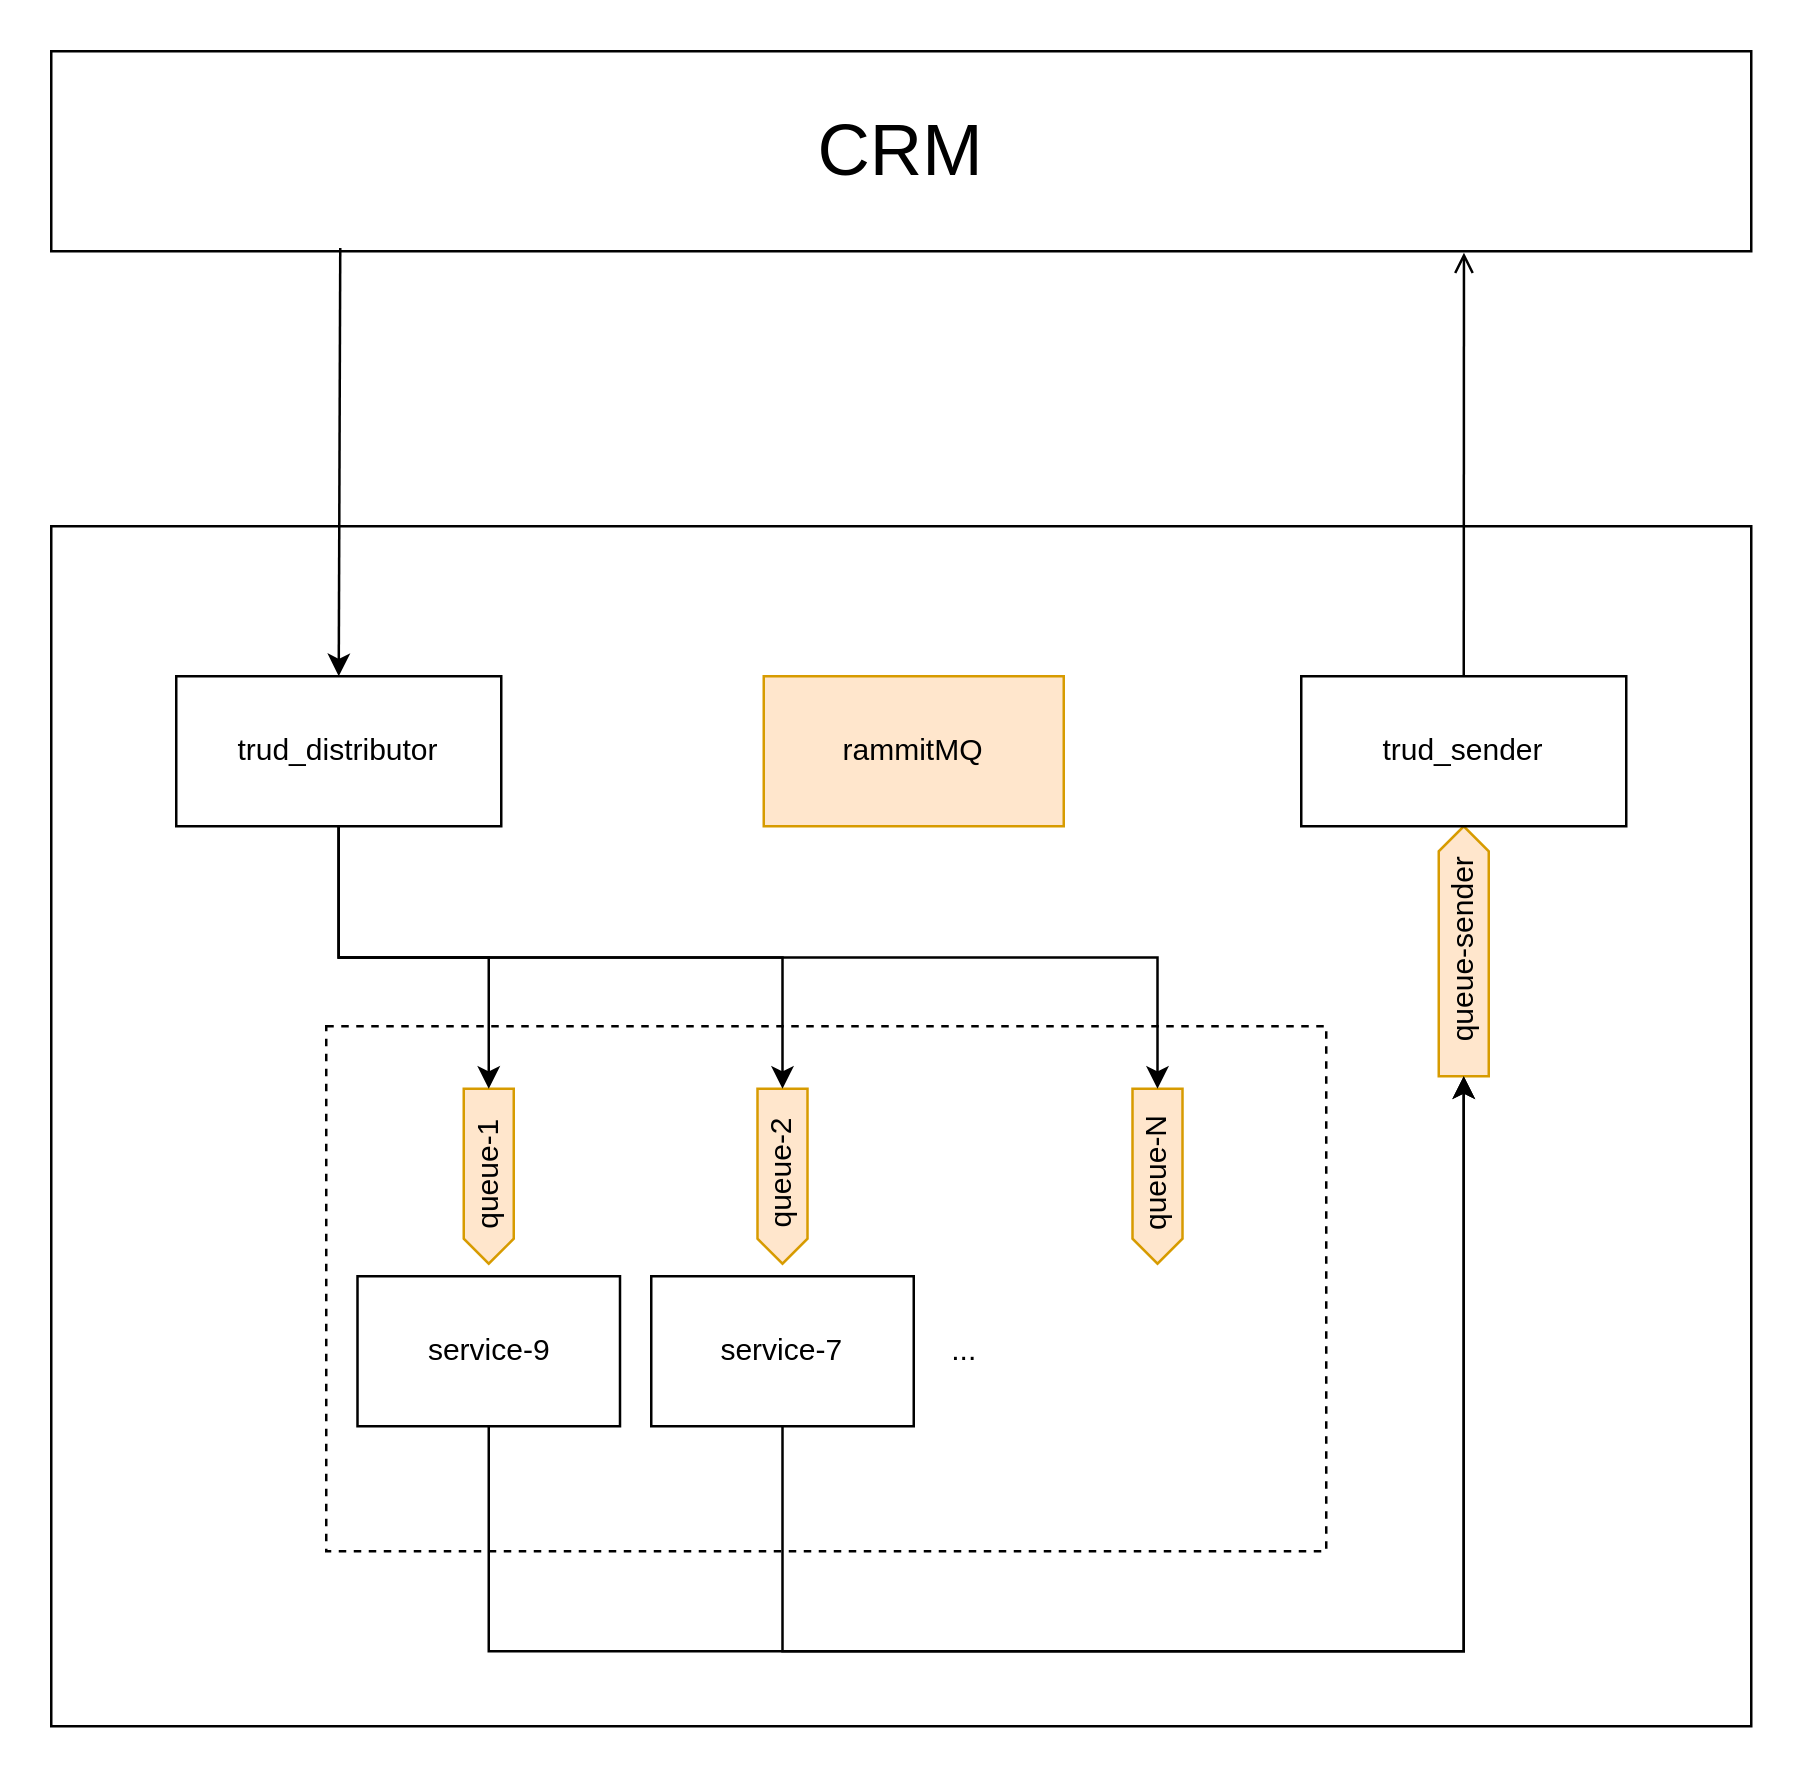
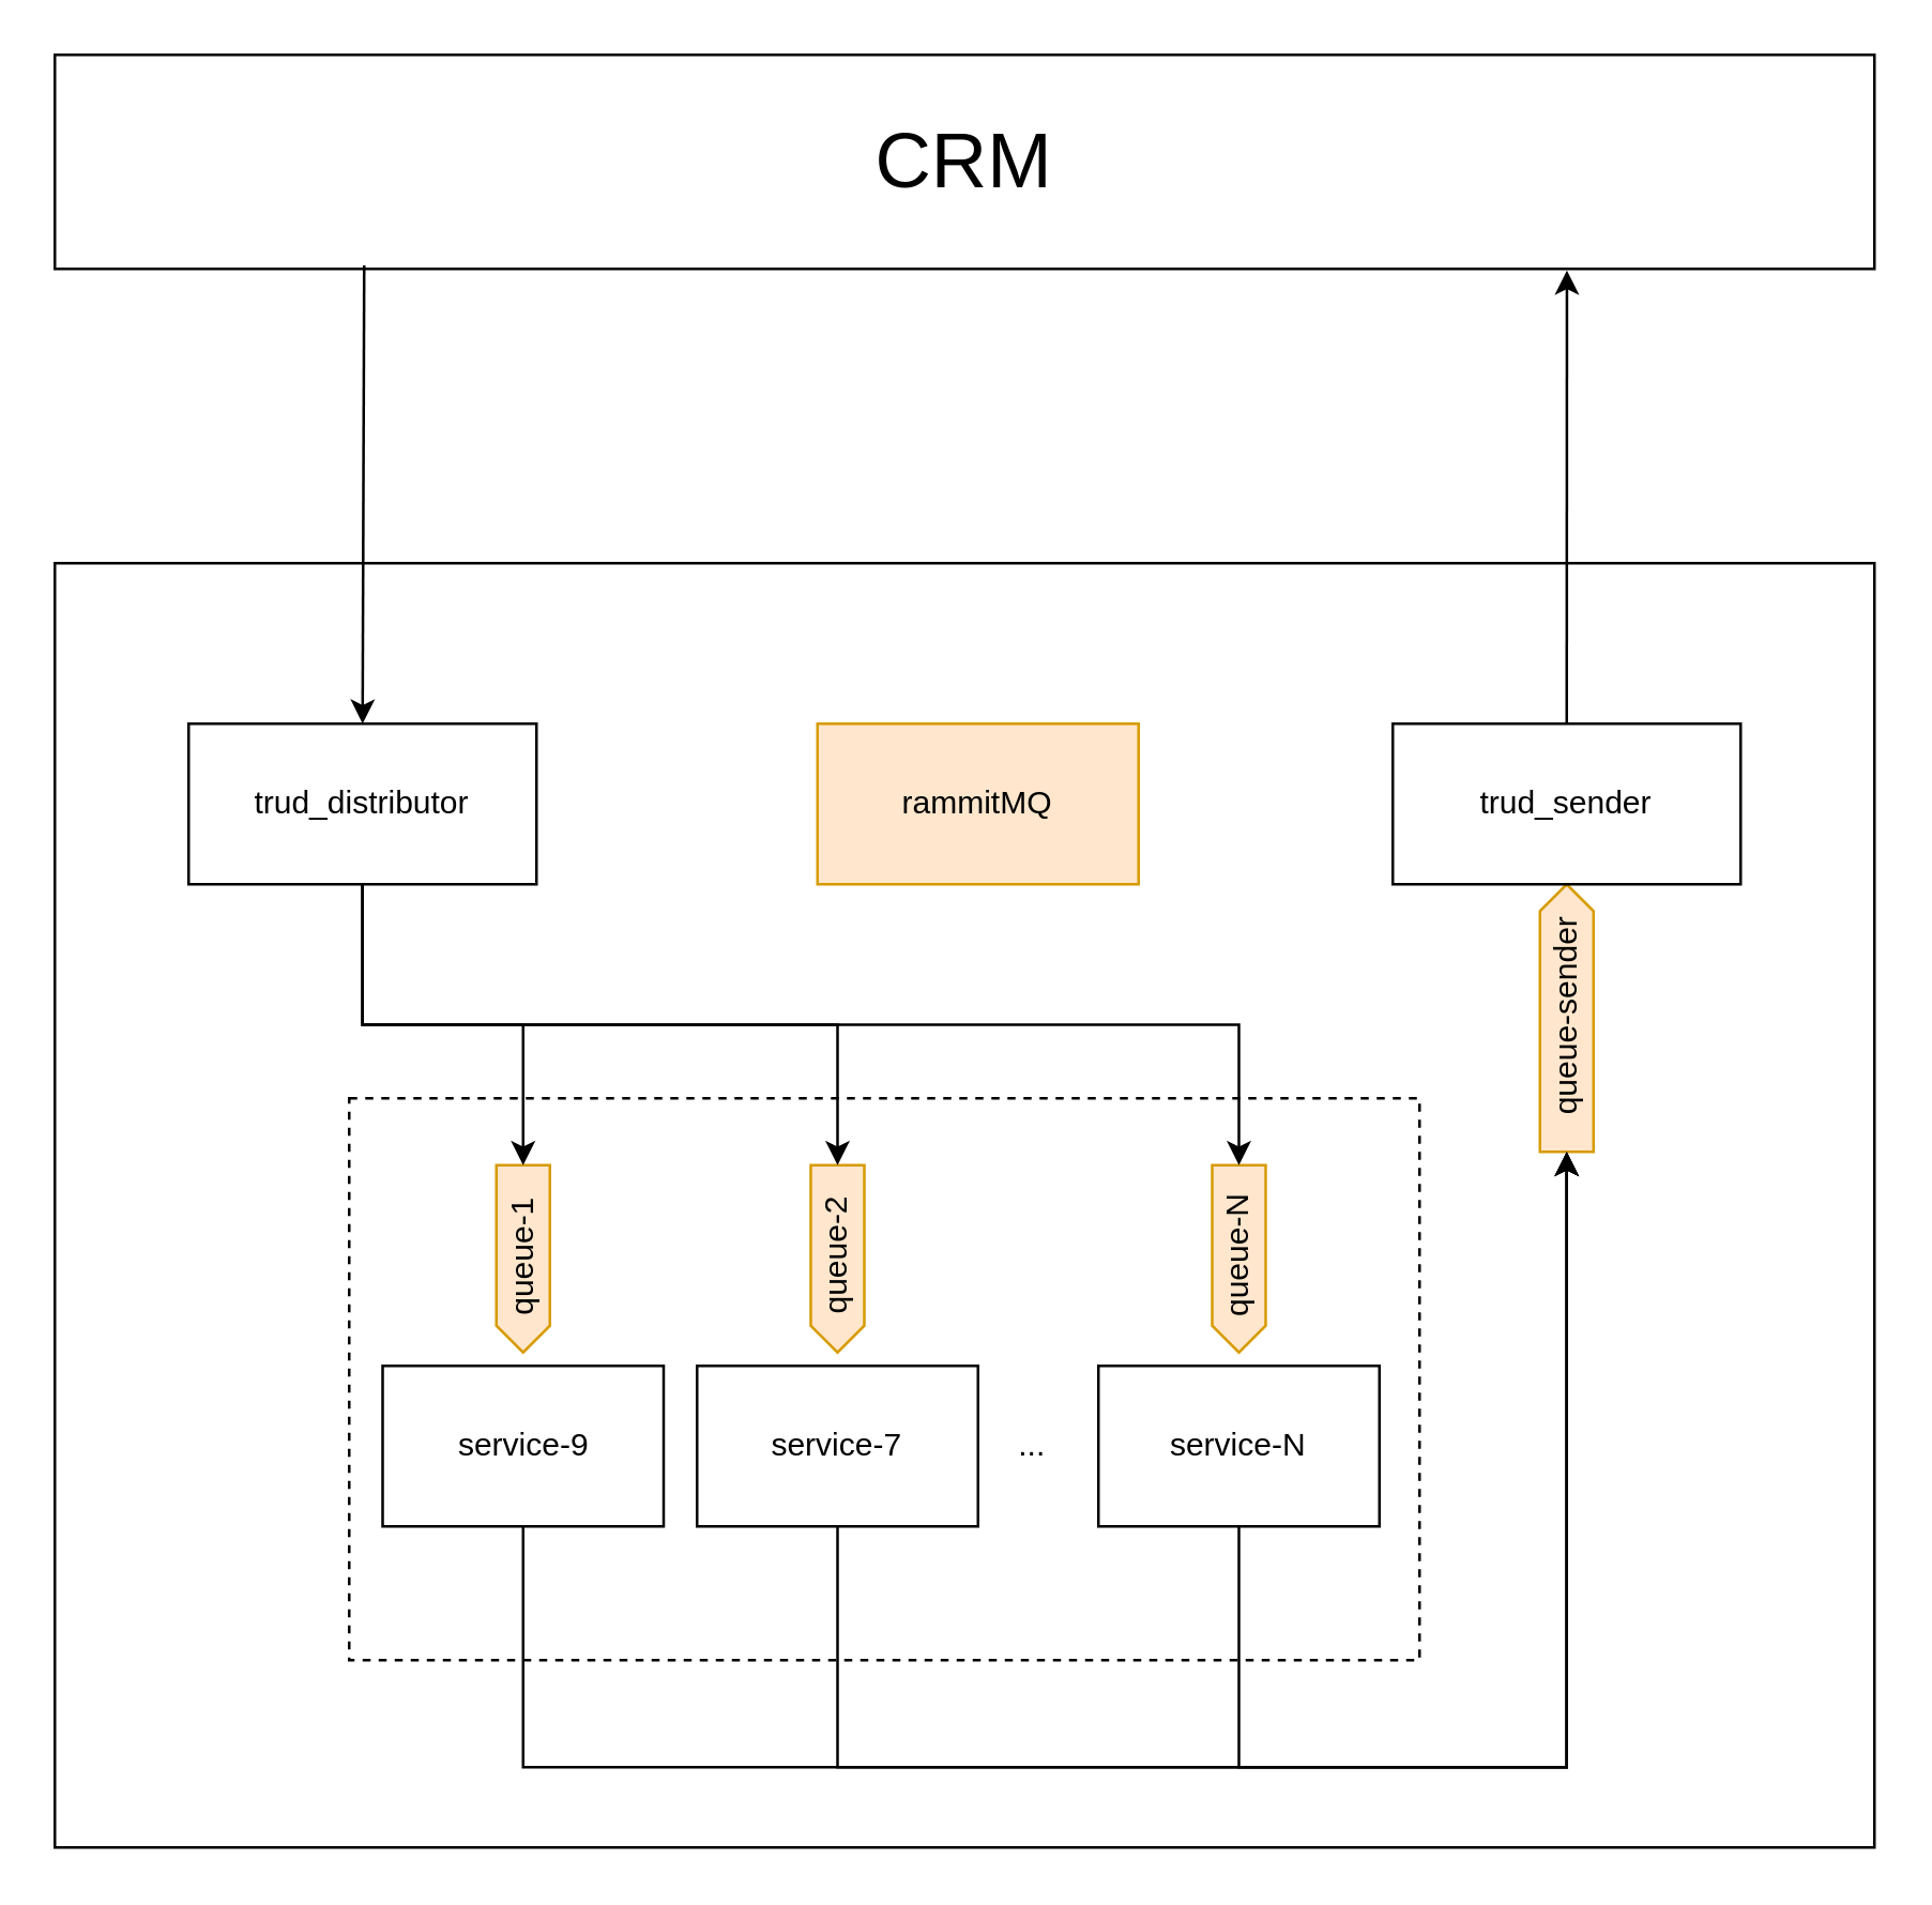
  <mxCell id="0" />
  <mxCell id="1" parent="0" />
  <mxCell id="2" value="&lt;font style=&quot;font-size: 29px;&quot;&gt;CRM&lt;/font&gt;" style="rounded=0;whiteSpace=wrap;html=1;" vertex="1" parent="1"><mxGeometry x="20" y="20" width="680" height="80" as="geometry" /></mxCell>
  <mxCell id="3" value="" style="rounded=0;whiteSpace=wrap;html=1;" vertex="1" parent="1"><mxGeometry x="20" y="210" width="680" height="480" as="geometry" /></mxCell>
  <mxCell id="4" value="trud_distributor" style="rounded=0;whiteSpace=wrap;html=1;" vertex="1" parent="1"><mxGeometry x="70" y="270" width="130" height="60" as="geometry" /></mxCell>
  <mxCell id="5" value="queue-sender" style="html=1;shadow=0;dashed=0;align=center;verticalAlign=middle;shape=mxgraph.arrows2.arrow;dy=0;dx=10;notch=0;rotation=-90;fillColor=#ffe6cc;strokeColor=#d79b00;" vertex="1" parent="1"><mxGeometry x="535" y="370" width="100" height="20" as="geometry" /></mxCell>
  <mxCell id="6" value="trud_sender" style="rounded=0;whiteSpace=wrap;html=1;" vertex="1" parent="1"><mxGeometry x="520" y="270" width="130" height="60" as="geometry" /></mxCell>
  <mxCell id="7" value="rammitMQ" style="rounded=0;whiteSpace=wrap;html=1;fillColor=#ffe6cc;strokeColor=#d79b00;" vertex="1" parent="1"><mxGeometry x="305" y="270" width="120" height="60" as="geometry" /></mxCell>
  <mxCell id="8" value="" style="endArrow=classic;html=1;rounded=0;entryX=0.5;entryY=0;entryDx=0;entryDy=0;exitX=0.17;exitY=0.984;exitDx=0;exitDy=0;exitPerimeter=0;" edge="1" parent="1" source="2" target="4"><mxGeometry relative="1" as="geometry"><mxPoint x="181" y="102" as="sourcePoint" /><mxPoint x="340" y="280" as="targetPoint" /></mxGeometry></mxCell>
- <mxCell id="9" value="" style="endArrow=open;html=1;rounded=0;entryX=0.831;entryY=1.007;entryDx=0;entryDy=0;entryPerimeter=0;exitX=0.5;exitY=0;exitDx=0;exitDy=0;" edge="1" parent="1" source="6" target="2"><mxGeometry relative="1" as="geometry"><mxPoint x="580" y="230" as="sourcePoint" /><mxPoint x="420" y="490" as="targetPoint" /></mxGeometry></mxCell>
+ <mxCell id="9" value="" style="endArrow=classic;html=1;rounded=0;entryX=0.831;entryY=1.007;entryDx=0;entryDy=0;entryPerimeter=0;exitX=0.5;exitY=0;exitDx=0;exitDy=0;" edge="1" parent="1" source="6" target="2"><mxGeometry relative="1" as="geometry"><mxPoint x="580" y="230" as="sourcePoint" /><mxPoint x="420" y="490" as="targetPoint" /></mxGeometry></mxCell>
  <mxCell id="10" value="" style="rounded=0;whiteSpace=wrap;html=1;dashed=1;" vertex="1" parent="1"><mxGeometry x="130" y="410" width="400" height="210" as="geometry" /></mxCell>
  <mxCell id="11" value="" style="html=1;shadow=0;dashed=0;align=center;verticalAlign=middle;shape=mxgraph.arrows2.arrow;dy=0;dx=10;notch=0;rotation=90;fillColor=#ffe6cc;strokeColor=#d79b00;" vertex="1" parent="1"><mxGeometry x="160" y="460" width="70" height="20" as="geometry" /></mxCell>
  <mxCell id="12" value="service-9" style="rounded=0;whiteSpace=wrap;html=1;" vertex="1" parent="1"><mxGeometry x="142.5" y="510" width="105" height="60" as="geometry" /></mxCell>
  <mxCell id="13" value="" style="html=1;shadow=0;dashed=0;align=center;verticalAlign=middle;shape=mxgraph.arrows2.arrow;dy=0;dx=10;notch=0;rotation=90;fillColor=#ffe6cc;strokeColor=#d79b00;" vertex="1" parent="1"><mxGeometry x="277.5" y="460" width="70" height="20" as="geometry" /></mxCell>
  <mxCell id="14" value="service-7" style="rounded=0;whiteSpace=wrap;html=1;" vertex="1" parent="1"><mxGeometry x="260" y="510" width="105" height="60" as="geometry" /></mxCell>
  <mxCell id="15" value="" style="html=1;shadow=0;dashed=0;align=center;verticalAlign=middle;shape=mxgraph.arrows2.arrow;dy=0;dx=10;notch=0;rotation=90;fillColor=#ffe6cc;strokeColor=#d79b00;" vertex="1" parent="1"><mxGeometry x="427.5" y="460" width="70" height="20" as="geometry" /></mxCell>
+ <mxCell id="16" value="service-N" style="rounded=0;whiteSpace=wrap;html=1;" vertex="1" parent="1"><mxGeometry x="410" y="510" width="105" height="60" as="geometry" /></mxCell>
  <mxCell id="17" value="..." style="text;html=1;align=center;verticalAlign=middle;resizable=0;points=[];autosize=1;strokeColor=none;fillColor=none;" vertex="1" parent="1"><mxGeometry x="370" y="525" width="30" height="30" as="geometry" /></mxCell>
  <mxCell id="18" style="edgeStyle=orthogonalEdgeStyle;rounded=0;orthogonalLoop=1;jettySize=auto;html=1;entryX=0;entryY=0.5;entryDx=0;entryDy=0;entryPerimeter=0;" edge="1" parent="1" source="4" target="11"><mxGeometry relative="1" as="geometry" /></mxCell>
  <mxCell id="19" style="edgeStyle=orthogonalEdgeStyle;rounded=0;orthogonalLoop=1;jettySize=auto;html=1;entryX=0;entryY=0.5;entryDx=0;entryDy=0;entryPerimeter=0;exitX=0.5;exitY=1;exitDx=0;exitDy=0;" edge="1" parent="1" source="4" target="13"><mxGeometry relative="1" as="geometry" /></mxCell>
  <mxCell id="20" style="edgeStyle=orthogonalEdgeStyle;rounded=0;orthogonalLoop=1;jettySize=auto;html=1;entryX=0;entryY=0.5;entryDx=0;entryDy=0;entryPerimeter=0;exitX=0.5;exitY=1;exitDx=0;exitDy=0;" edge="1" parent="1" source="4" target="15"><mxGeometry relative="1" as="geometry" /></mxCell>
  <mxCell id="21" style="edgeStyle=orthogonalEdgeStyle;rounded=0;orthogonalLoop=1;jettySize=auto;html=1;entryX=0;entryY=0.5;entryDx=0;entryDy=0;entryPerimeter=0;" edge="1" parent="1" source="12" target="5"><mxGeometry relative="1" as="geometry"><Array as="points"><mxPoint x="195" y="660" /><mxPoint x="585" y="660" /></Array></mxGeometry></mxCell>
  <mxCell id="22" style="edgeStyle=orthogonalEdgeStyle;rounded=0;orthogonalLoop=1;jettySize=auto;html=1;entryX=0;entryY=0.5;entryDx=0;entryDy=0;entryPerimeter=0;" edge="1" parent="1" source="14" target="5"><mxGeometry relative="1" as="geometry"><Array as="points"><mxPoint x="312" y="660" /><mxPoint x="585" y="660" /></Array></mxGeometry></mxCell>
+ <mxCell id="23" style="edgeStyle=orthogonalEdgeStyle;rounded=0;orthogonalLoop=1;jettySize=auto;html=1;entryX=0;entryY=0.5;entryDx=0;entryDy=0;entryPerimeter=0;" edge="1" parent="1" source="16" target="5"><mxGeometry relative="1" as="geometry"><Array as="points"><mxPoint x="462" y="660" /><mxPoint x="585" y="660" /></Array></mxGeometry></mxCell>
  <mxCell id="24" value="queue-N" style="text;html=1;align=center;verticalAlign=middle;resizable=0;points=[];autosize=1;strokeColor=none;fillColor=none;rotation=-90;" vertex="1" parent="1"><mxGeometry x="427.5" y="455" width="70" height="30" as="geometry" /></mxCell>
  <mxCell id="25" value="queue-2" style="text;html=1;align=center;verticalAlign=middle;resizable=0;points=[];autosize=1;strokeColor=none;fillColor=none;rotation=-90;" vertex="1" parent="1"><mxGeometry x="277.5" y="455" width="70" height="30" as="geometry" /></mxCell>
  <mxCell id="26" value="queue-1" style="text;html=1;align=center;verticalAlign=middle;resizable=0;points=[];autosize=1;strokeColor=none;fillColor=none;rotation=-90;" vertex="1" parent="1"><mxGeometry x="160" y="455" width="70" height="30" as="geometry" /></mxCell>
